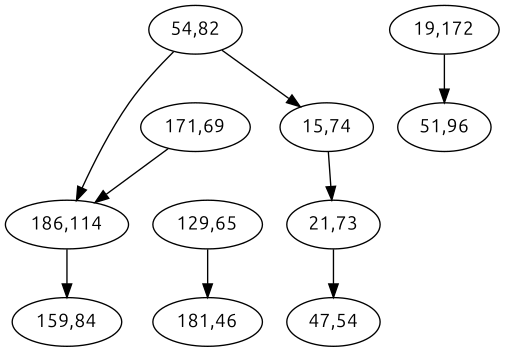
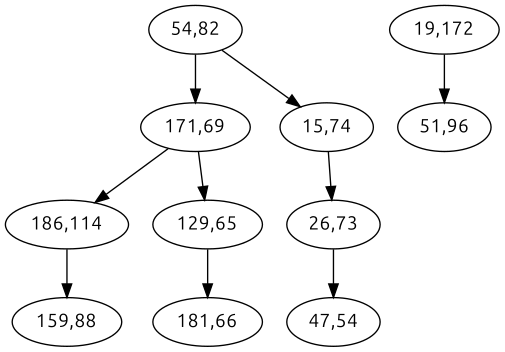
  digraph {
    fontname=Ubuntu
    node [fontname=Ubuntu]
    edge [fontname=Ubuntu]
    n1 [label="54,82"]
    "171,69"
    "15,74"
    "186,114"
    "129,65"
-   "26,73" [label="21,73"]
-   "159,84"
-   "181,46"
+   "26,73"
+   "159,84" [label="159,88"]
+   "181,46" [label="181,66"]
    "19,172"
    "51,96"
    "47,54"
-   n1 -> "186,114"
+   n1 -> "171,69"
    n1 -> "15,74"
    "171,69" -> "186,114"
+   "171,69" -> "129,65"
    "15,74" -> "26,73"
    "186,114" -> "159,84"
    "129,65" -> "181,46"
    "26,73" -> "47,54"
    "19,172" -> "51,96"
  }
